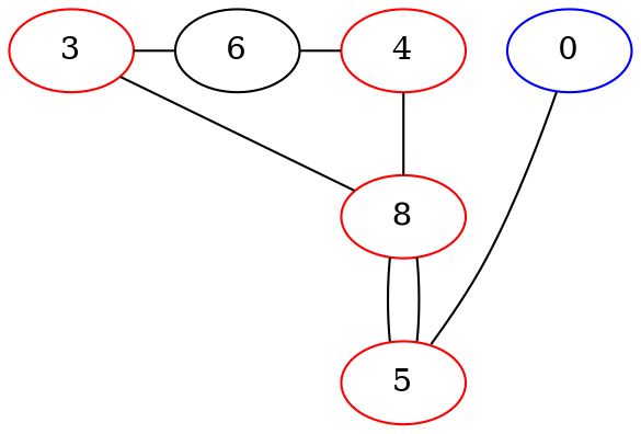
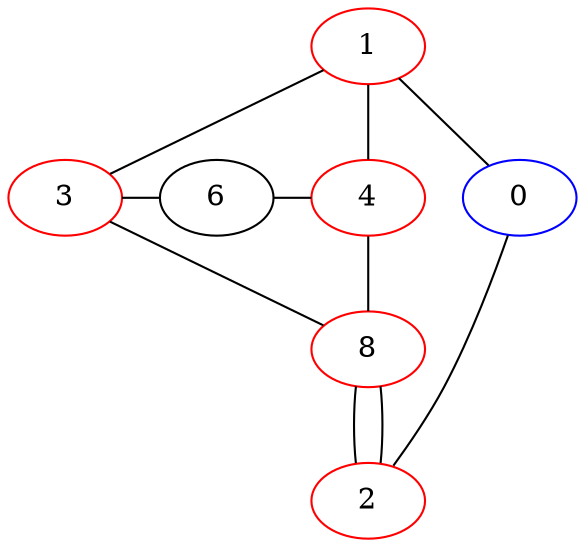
  graph {
    node [color=red]
    3
    4
    6 [color=""]
    n4 [color=blue label=0]
    n5 [label=8]
-   5
+   5 [label=2]
+   1
    subgraph sub_1 {
      rank=same
      3
      4
      6
      n4
    }
    3 -- 6
    3 -- n5
    4 -- n5
    6 -- 4
    n4 -- 5
    n5 -- 5
    5 -- n5
+   1 -- 3
+   1 -- 4
+   1 -- n4
  }
